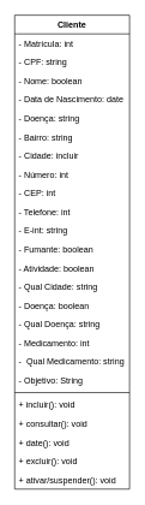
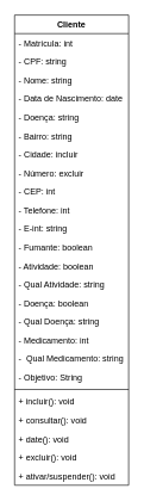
  <mxCell id="0" />
  <mxCell id="1" parent="0" />
  <mxCell id="2" value="Cliente" style="swimlane;fontStyle=1;align=center;verticalAlign=top;childLayout=stackLayout;horizontal=1;startSize=26;horizontalStack=0;resizeParent=1;resizeParentMax=0;resizeLast=0;collapsible=1;marginBottom=0;" vertex="1" parent="1"><mxGeometry x="20" y="20" width="160" height="658" as="geometry"><mxRectangle x="30" y="120" width="70" height="26" as="alternateBounds" /></mxGeometry></mxCell>
  <mxCell id="3" value="- Matrícula: int" style="text;strokeColor=none;fillColor=none;align=left;verticalAlign=top;spacingLeft=4;spacingRight=4;overflow=hidden;rotatable=0;points=[[0,0.5],[1,0.5]];portConstraint=eastwest;" vertex="1" parent="2"><mxGeometry y="26" width="160" height="26" as="geometry" /></mxCell>
  <mxCell id="4" value="- CPF: string" style="text;strokeColor=none;fillColor=none;align=left;verticalAlign=top;spacingLeft=4;spacingRight=4;overflow=hidden;rotatable=0;points=[[0,0.5],[1,0.5]];portConstraint=eastwest;" vertex="1" parent="2"><mxGeometry y="52" width="160" height="26" as="geometry" /></mxCell>
- <mxCell id="5" value="- Nome: boolean" style="text;strokeColor=none;fillColor=none;align=left;verticalAlign=top;spacingLeft=4;spacingRight=4;overflow=hidden;rotatable=0;points=[[0,0.5],[1,0.5]];portConstraint=eastwest;" vertex="1" parent="2"><mxGeometry y="78" width="160" height="26" as="geometry" /></mxCell>
+ <mxCell id="5" value="- Nome: string" style="text;strokeColor=none;fillColor=none;align=left;verticalAlign=top;spacingLeft=4;spacingRight=4;overflow=hidden;rotatable=0;points=[[0,0.5],[1,0.5]];portConstraint=eastwest;" vertex="1" parent="2"><mxGeometry y="78" width="160" height="26" as="geometry" /></mxCell>
  <mxCell id="6" value="- Data de Nascimento: date" style="text;strokeColor=none;fillColor=none;align=left;verticalAlign=top;spacingLeft=4;spacingRight=4;overflow=hidden;rotatable=0;points=[[0,0.5],[1,0.5]];portConstraint=eastwest;" vertex="1" parent="2"><mxGeometry y="104" width="160" height="26" as="geometry" /></mxCell>
  <mxCell id="7" value="- Doença: string" style="text;strokeColor=none;fillColor=none;align=left;verticalAlign=top;spacingLeft=4;spacingRight=4;overflow=hidden;rotatable=0;points=[[0,0.5],[1,0.5]];portConstraint=eastwest;" vertex="1" parent="2"><mxGeometry y="130" width="160" height="26" as="geometry" /></mxCell>
  <mxCell id="8" value="- Bairro: string" style="text;strokeColor=none;fillColor=none;align=left;verticalAlign=top;spacingLeft=4;spacingRight=4;overflow=hidden;rotatable=0;points=[[0,0.5],[1,0.5]];portConstraint=eastwest;" vertex="1" parent="2"><mxGeometry y="156" width="160" height="26" as="geometry" /></mxCell>
  <mxCell id="9" value="- Cidade: incluir" style="text;strokeColor=none;fillColor=none;align=left;verticalAlign=top;spacingLeft=4;spacingRight=4;overflow=hidden;rotatable=0;points=[[0,0.5],[1,0.5]];portConstraint=eastwest;" vertex="1" parent="2"><mxGeometry y="182" width="160" height="26" as="geometry" /></mxCell>
- <mxCell id="10" value="- Número: int" style="text;strokeColor=none;fillColor=none;align=left;verticalAlign=top;spacingLeft=4;spacingRight=4;overflow=hidden;rotatable=0;points=[[0,0.5],[1,0.5]];portConstraint=eastwest;" vertex="1" parent="2"><mxGeometry y="208" width="160" height="26" as="geometry" /></mxCell>
+ <mxCell id="10" value="- Número: excluir" style="text;strokeColor=none;fillColor=none;align=left;verticalAlign=top;spacingLeft=4;spacingRight=4;overflow=hidden;rotatable=0;points=[[0,0.5],[1,0.5]];portConstraint=eastwest;" vertex="1" parent="2"><mxGeometry y="208" width="160" height="26" as="geometry" /></mxCell>
  <mxCell id="11" value="- CEP: int" style="text;strokeColor=none;fillColor=none;align=left;verticalAlign=top;spacingLeft=4;spacingRight=4;overflow=hidden;rotatable=0;points=[[0,0.5],[1,0.5]];portConstraint=eastwest;" vertex="1" parent="2"><mxGeometry y="234" width="160" height="26" as="geometry" /></mxCell>
  <mxCell id="12" value="- Telefone: int" style="text;strokeColor=none;fillColor=none;align=left;verticalAlign=top;spacingLeft=4;spacingRight=4;overflow=hidden;rotatable=0;points=[[0,0.5],[1,0.5]];portConstraint=eastwest;" vertex="1" parent="2"><mxGeometry y="260" width="160" height="26" as="geometry" /></mxCell>
  <mxCell id="13" value="- E-int: string" style="text;strokeColor=none;fillColor=none;align=left;verticalAlign=top;spacingLeft=4;spacingRight=4;overflow=hidden;rotatable=0;points=[[0,0.5],[1,0.5]];portConstraint=eastwest;" vertex="1" parent="2"><mxGeometry y="286" width="160" height="26" as="geometry" /></mxCell>
  <mxCell id="14" value="- Fumante: boolean" style="text;strokeColor=none;fillColor=none;align=left;verticalAlign=top;spacingLeft=4;spacingRight=4;overflow=hidden;rotatable=0;points=[[0,0.5],[1,0.5]];portConstraint=eastwest;" vertex="1" parent="2"><mxGeometry y="312" width="160" height="26" as="geometry" /></mxCell>
  <mxCell id="15" value="- Atividade: boolean" style="text;strokeColor=none;fillColor=none;align=left;verticalAlign=top;spacingLeft=4;spacingRight=4;overflow=hidden;rotatable=0;points=[[0,0.5],[1,0.5]];portConstraint=eastwest;" vertex="1" parent="2"><mxGeometry y="338" width="160" height="26" as="geometry" /></mxCell>
- <mxCell id="16" value="- Qual Cidade: string" style="text;strokeColor=none;fillColor=none;align=left;verticalAlign=top;spacingLeft=4;spacingRight=4;overflow=hidden;rotatable=0;points=[[0,0.5],[1,0.5]];portConstraint=eastwest;" vertex="1" parent="2"><mxGeometry y="364" width="160" height="26" as="geometry" /></mxCell>
+ <mxCell id="16" value="- Qual Atividade: string" style="text;strokeColor=none;fillColor=none;align=left;verticalAlign=top;spacingLeft=4;spacingRight=4;overflow=hidden;rotatable=0;points=[[0,0.5],[1,0.5]];portConstraint=eastwest;" vertex="1" parent="2"><mxGeometry y="364" width="160" height="26" as="geometry" /></mxCell>
  <mxCell id="17" value="- Doença: boolean" style="text;strokeColor=none;fillColor=none;align=left;verticalAlign=top;spacingLeft=4;spacingRight=4;overflow=hidden;rotatable=0;points=[[0,0.5],[1,0.5]];portConstraint=eastwest;" vertex="1" parent="2"><mxGeometry y="390" width="160" height="26" as="geometry" /></mxCell>
  <mxCell id="18" value="- Qual Doença: string" style="text;strokeColor=none;fillColor=none;align=left;verticalAlign=top;spacingLeft=4;spacingRight=4;overflow=hidden;rotatable=0;points=[[0,0.5],[1,0.5]];portConstraint=eastwest;" vertex="1" parent="2"><mxGeometry y="416" width="160" height="26" as="geometry" /></mxCell>
  <mxCell id="19" value="- Medicamento: int" style="text;strokeColor=none;fillColor=none;align=left;verticalAlign=top;spacingLeft=4;spacingRight=4;overflow=hidden;rotatable=0;points=[[0,0.5],[1,0.5]];portConstraint=eastwest;" vertex="1" parent="2"><mxGeometry y="442" width="160" height="26" as="geometry" /></mxCell>
  <mxCell id="20" value="-  Qual Medicamento: string" style="text;strokeColor=none;fillColor=none;align=left;verticalAlign=top;spacingLeft=4;spacingRight=4;overflow=hidden;rotatable=0;points=[[0,0.5],[1,0.5]];portConstraint=eastwest;" vertex="1" parent="2"><mxGeometry y="468" width="160" height="26" as="geometry" /></mxCell>
  <mxCell id="21" value="- Objetivo: String" style="text;strokeColor=none;fillColor=none;align=left;verticalAlign=top;spacingLeft=4;spacingRight=4;overflow=hidden;rotatable=0;points=[[0,0.5],[1,0.5]];portConstraint=eastwest;" vertex="1" parent="2"><mxGeometry y="494" width="160" height="26" as="geometry" /></mxCell>
  <mxCell id="22" value="" style="line;strokeWidth=1;fillColor=none;align=left;verticalAlign=middle;spacingTop=-1;spacingLeft=3;spacingRight=3;rotatable=0;labelPosition=right;points=[];portConstraint=eastwest;" vertex="1" parent="2"><mxGeometry y="520" width="160" height="8" as="geometry" /></mxCell>
  <mxCell id="23" value="+ incluir(): void" style="text;strokeColor=none;fillColor=none;align=left;verticalAlign=top;spacingLeft=4;spacingRight=4;overflow=hidden;rotatable=0;points=[[0,0.5],[1,0.5]];portConstraint=eastwest;" vertex="1" parent="2"><mxGeometry y="528" width="160" height="26" as="geometry" /></mxCell>
  <mxCell id="24" value="+ consultar(): void" style="text;strokeColor=none;fillColor=none;align=left;verticalAlign=top;spacingLeft=4;spacingRight=4;overflow=hidden;rotatable=0;points=[[0,0.5],[1,0.5]];portConstraint=eastwest;" vertex="1" parent="2"><mxGeometry y="554" width="160" height="26" as="geometry" /></mxCell>
  <mxCell id="25" value="+ date(): void" style="text;strokeColor=none;fillColor=none;align=left;verticalAlign=top;spacingLeft=4;spacingRight=4;overflow=hidden;rotatable=0;points=[[0,0.5],[1,0.5]];portConstraint=eastwest;" vertex="1" parent="2"><mxGeometry y="580" width="160" height="26" as="geometry" /></mxCell>
  <mxCell id="26" value="+ excluir(): void" style="text;strokeColor=none;fillColor=none;align=left;verticalAlign=top;spacingLeft=4;spacingRight=4;overflow=hidden;rotatable=0;points=[[0,0.5],[1,0.5]];portConstraint=eastwest;" vertex="1" parent="2"><mxGeometry y="606" width="160" height="26" as="geometry" /></mxCell>
  <mxCell id="27" value="+ ativar/suspender(): void" style="text;strokeColor=none;fillColor=none;align=left;verticalAlign=top;spacingLeft=4;spacingRight=4;overflow=hidden;rotatable=0;points=[[0,0.5],[1,0.5]];portConstraint=eastwest;" vertex="1" parent="2"><mxGeometry y="632" width="160" height="26" as="geometry" /></mxCell>
